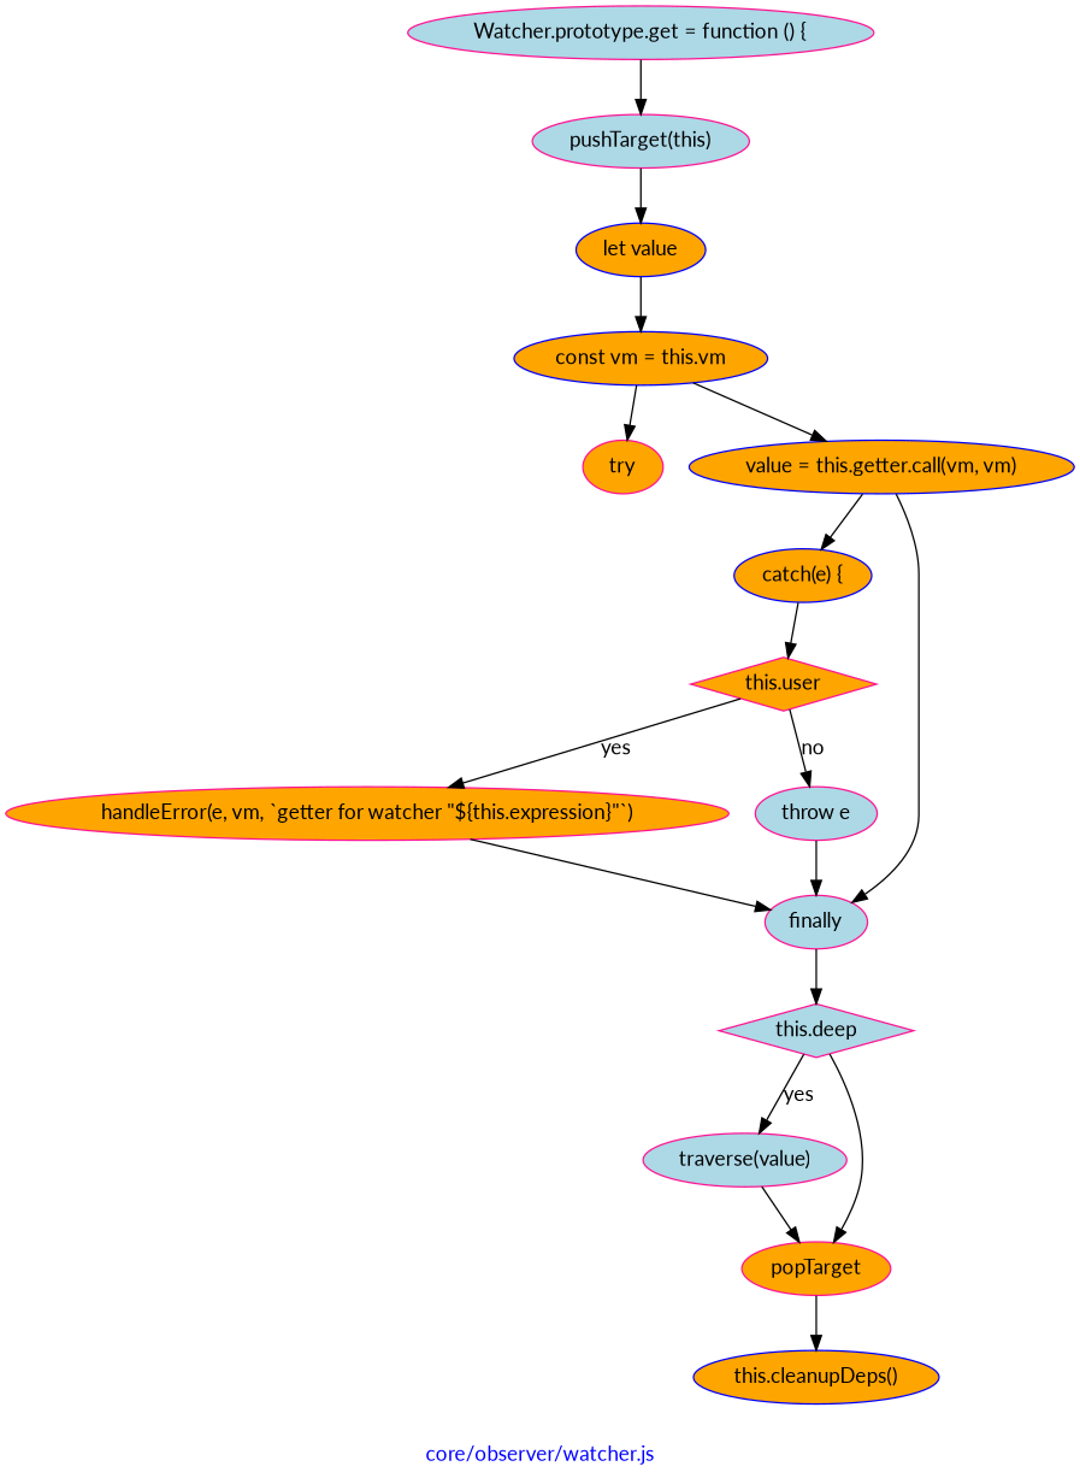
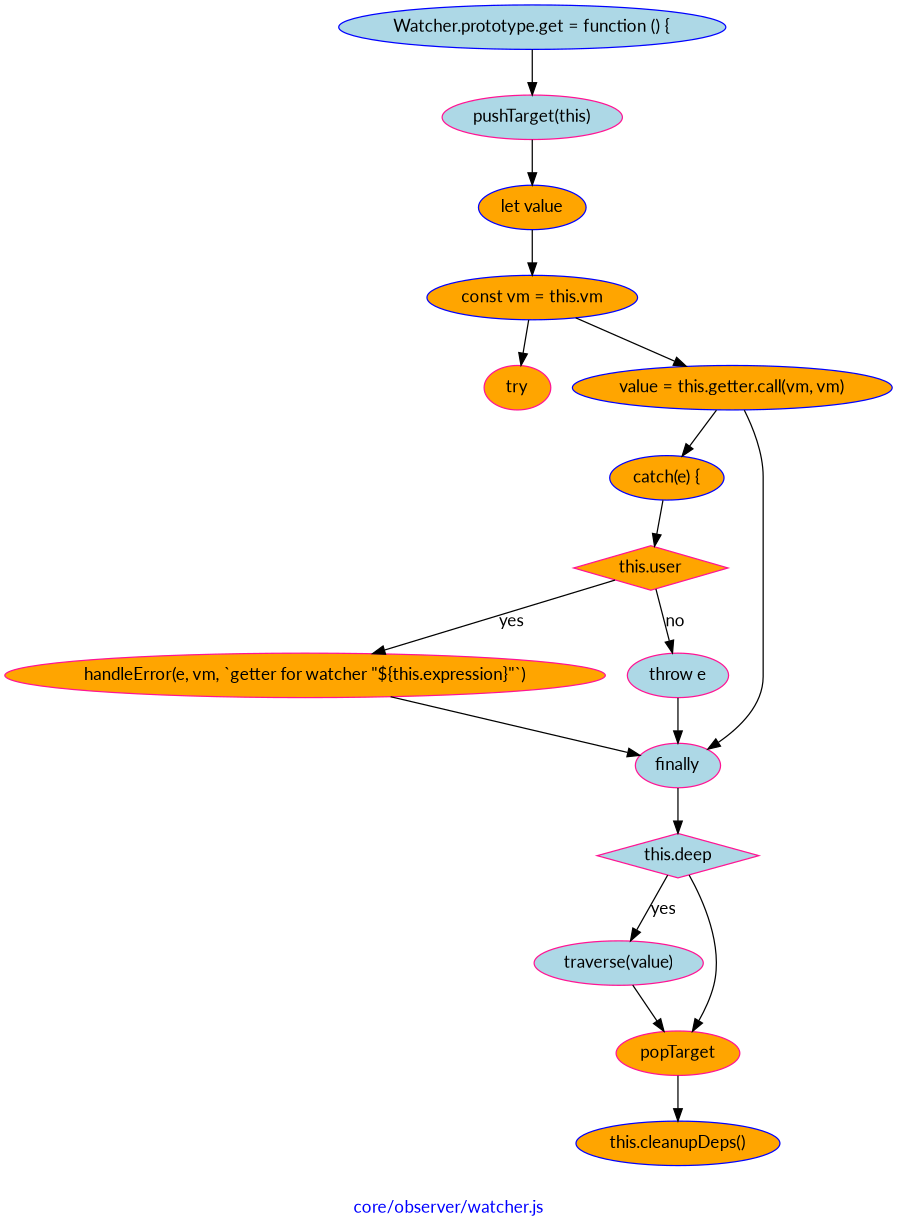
  digraph {
    fontcolor=blue
    fontname=Lato
    label="core/observer/watcher.js"
    node [color=deeppink fillcolor=orange fontname=Lato style=filled]
    edge [fontname=Lato]
-   n1 [fillcolor=lightblue label="Watcher.prototype.get = function () {"]
+   n1 [color=blue fillcolor=lightblue label="Watcher.prototype.get = function () {"]
    n2 [fillcolor=lightblue label="pushTarget(this)"]
    n3 [color=blue label="let value"]
    n4 [color=blue label="const vm = this.vm"]
    n5 [label=try]
    n6 [color=blue label="value = this.getter.call(vm, vm)"]
    n7 [color=blue label="catch(e) {"]
    n8 [fillcolor=lightblue label=finally]
    n9 [label="this.user" shape=diamond]
    n10 [fillcolor=lightblue label="this.deep" shape=diamond]
    n11 [label="handleError(e, vm, `getter for watcher \"${this.expression}\"`)"]
    n12 [fillcolor=lightblue label="throw e"]
    n13 [fillcolor=lightblue label="traverse(value)"]
    n14 [label=popTarget]
    n15 [color=blue label="this.cleanupDeps()"]
    n1 -> n2
    n2 -> n3
    n3 -> n4
    n4 -> n5
    n4 -> n6
    n6 -> n7
    n6 -> n8
    n7 -> n9
    n8 -> n10
    n9 -> n11 [label=yes]
    n9 -> n12 [label=no]
    n10 -> n13 [label=yes]
    n10 -> n14
    n11 -> n8
    n12 -> n8
    n13 -> n14
    n14 -> n15
  }
